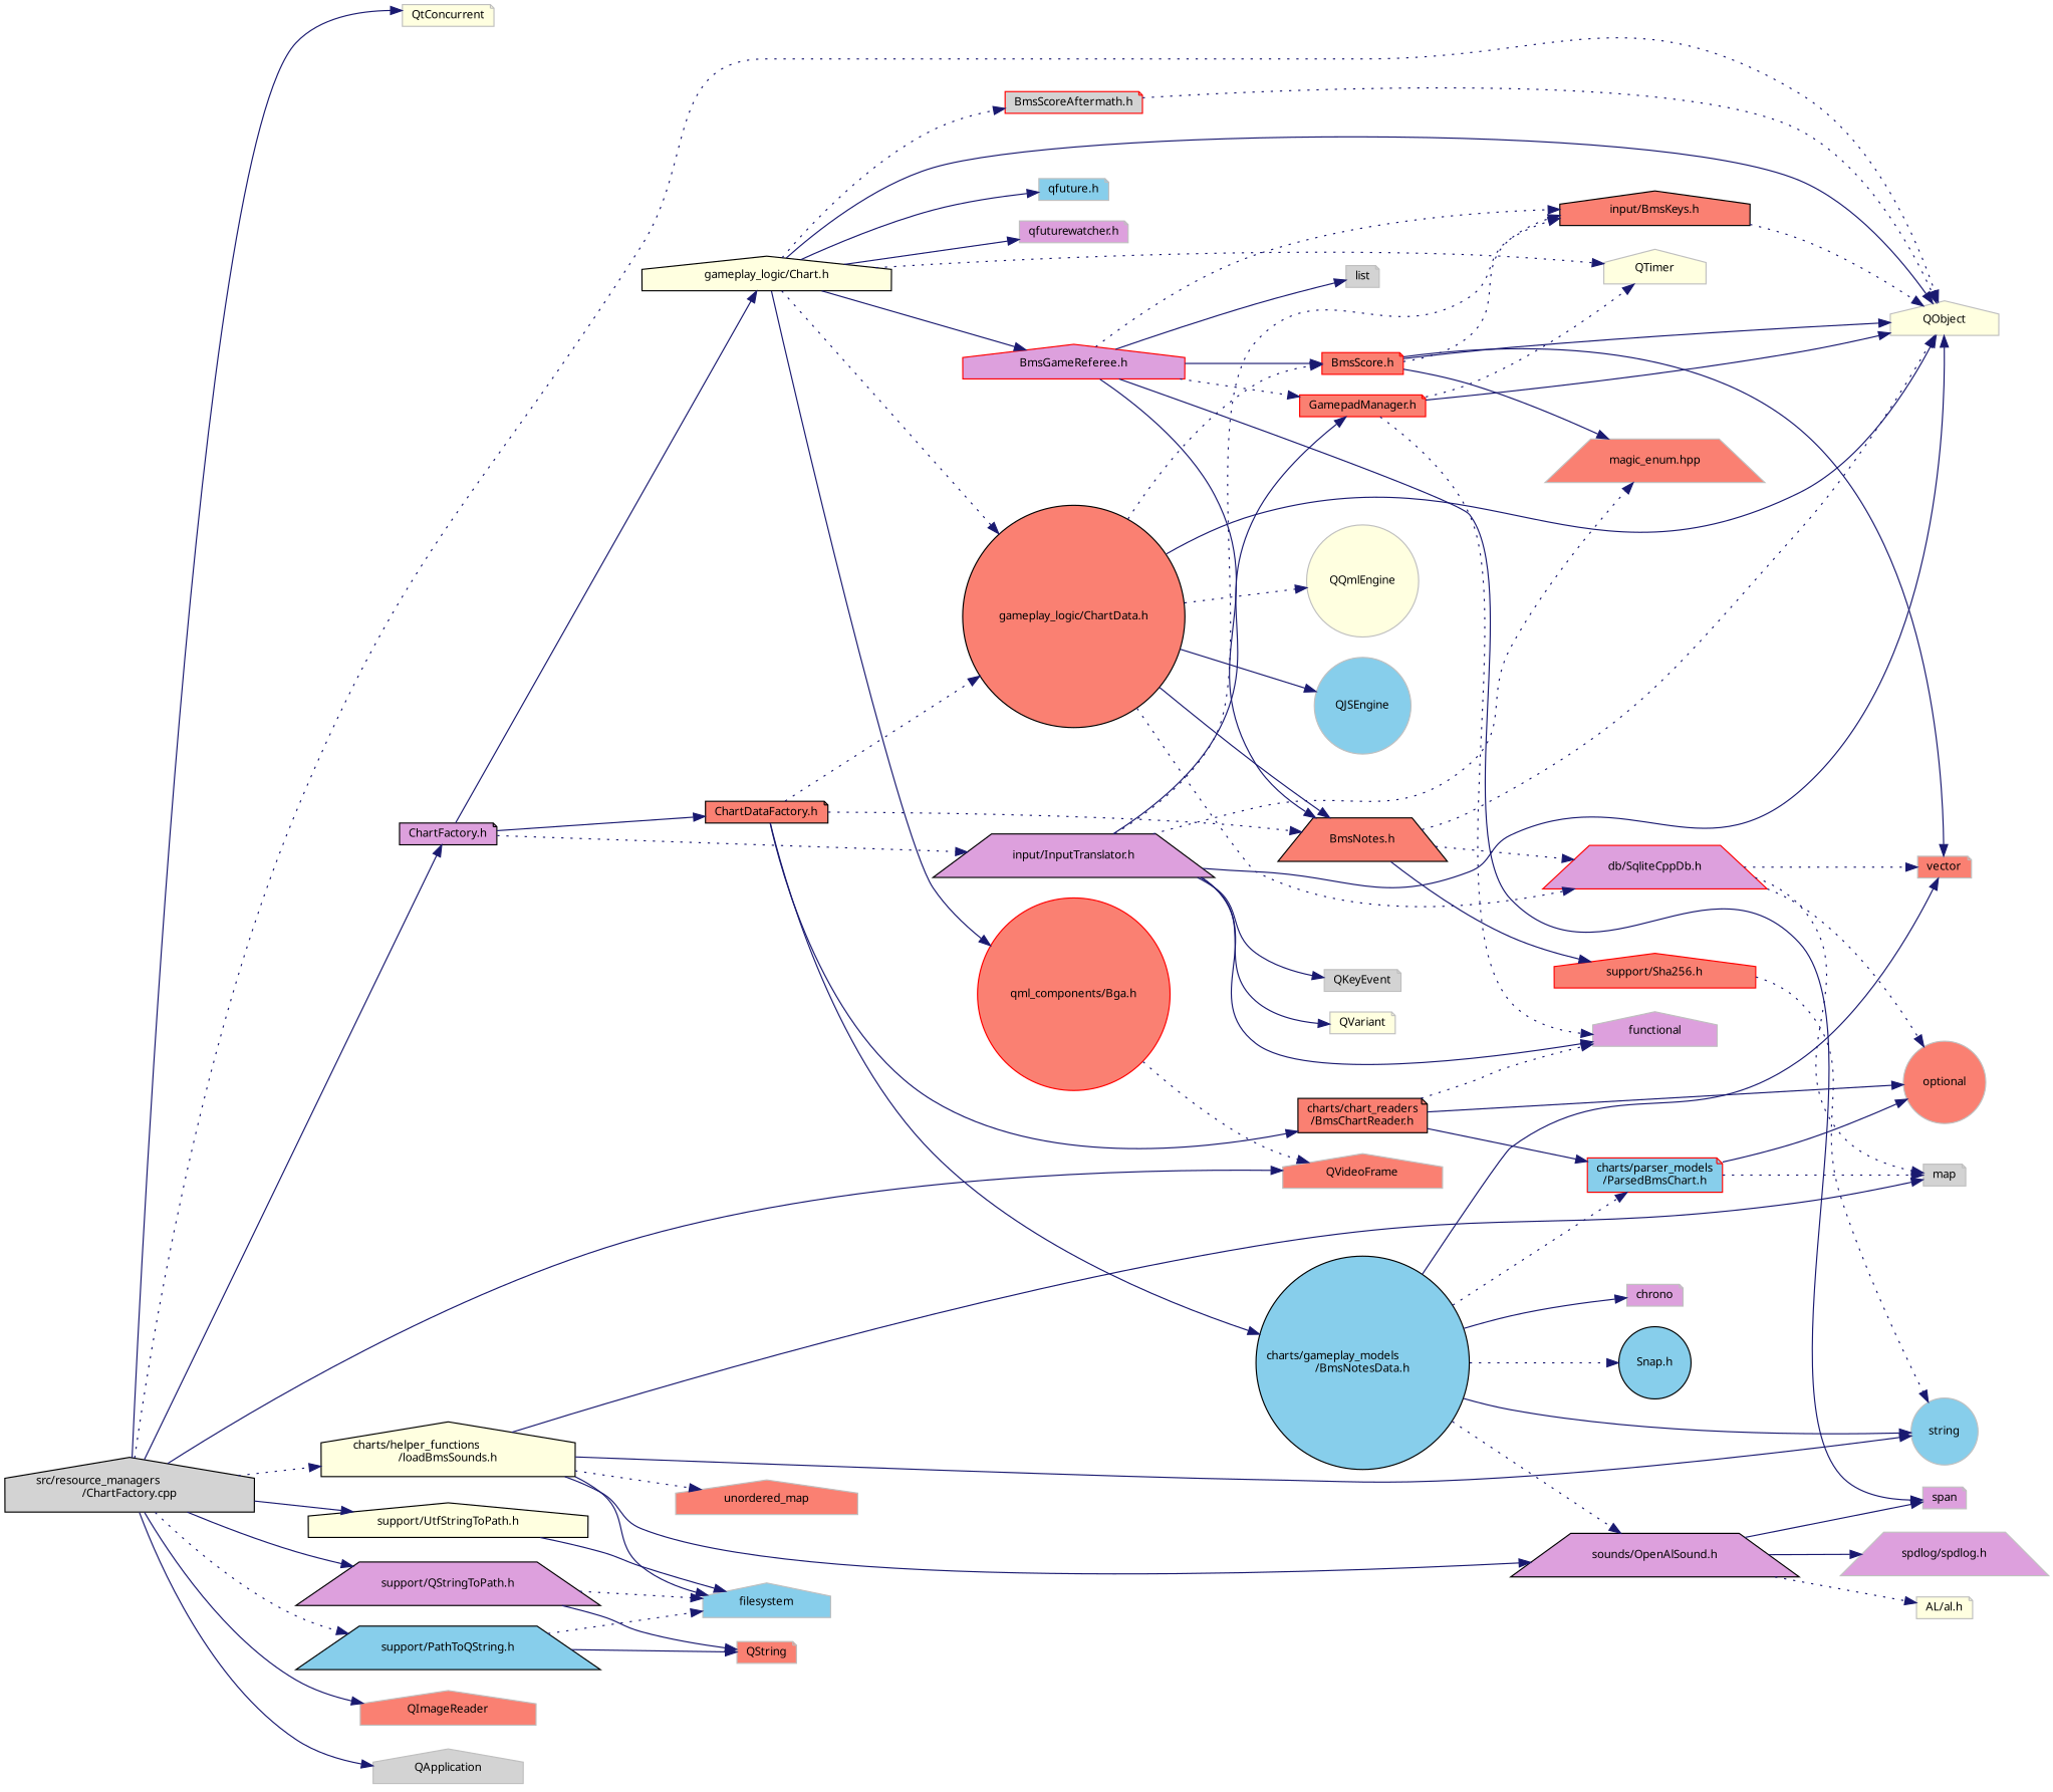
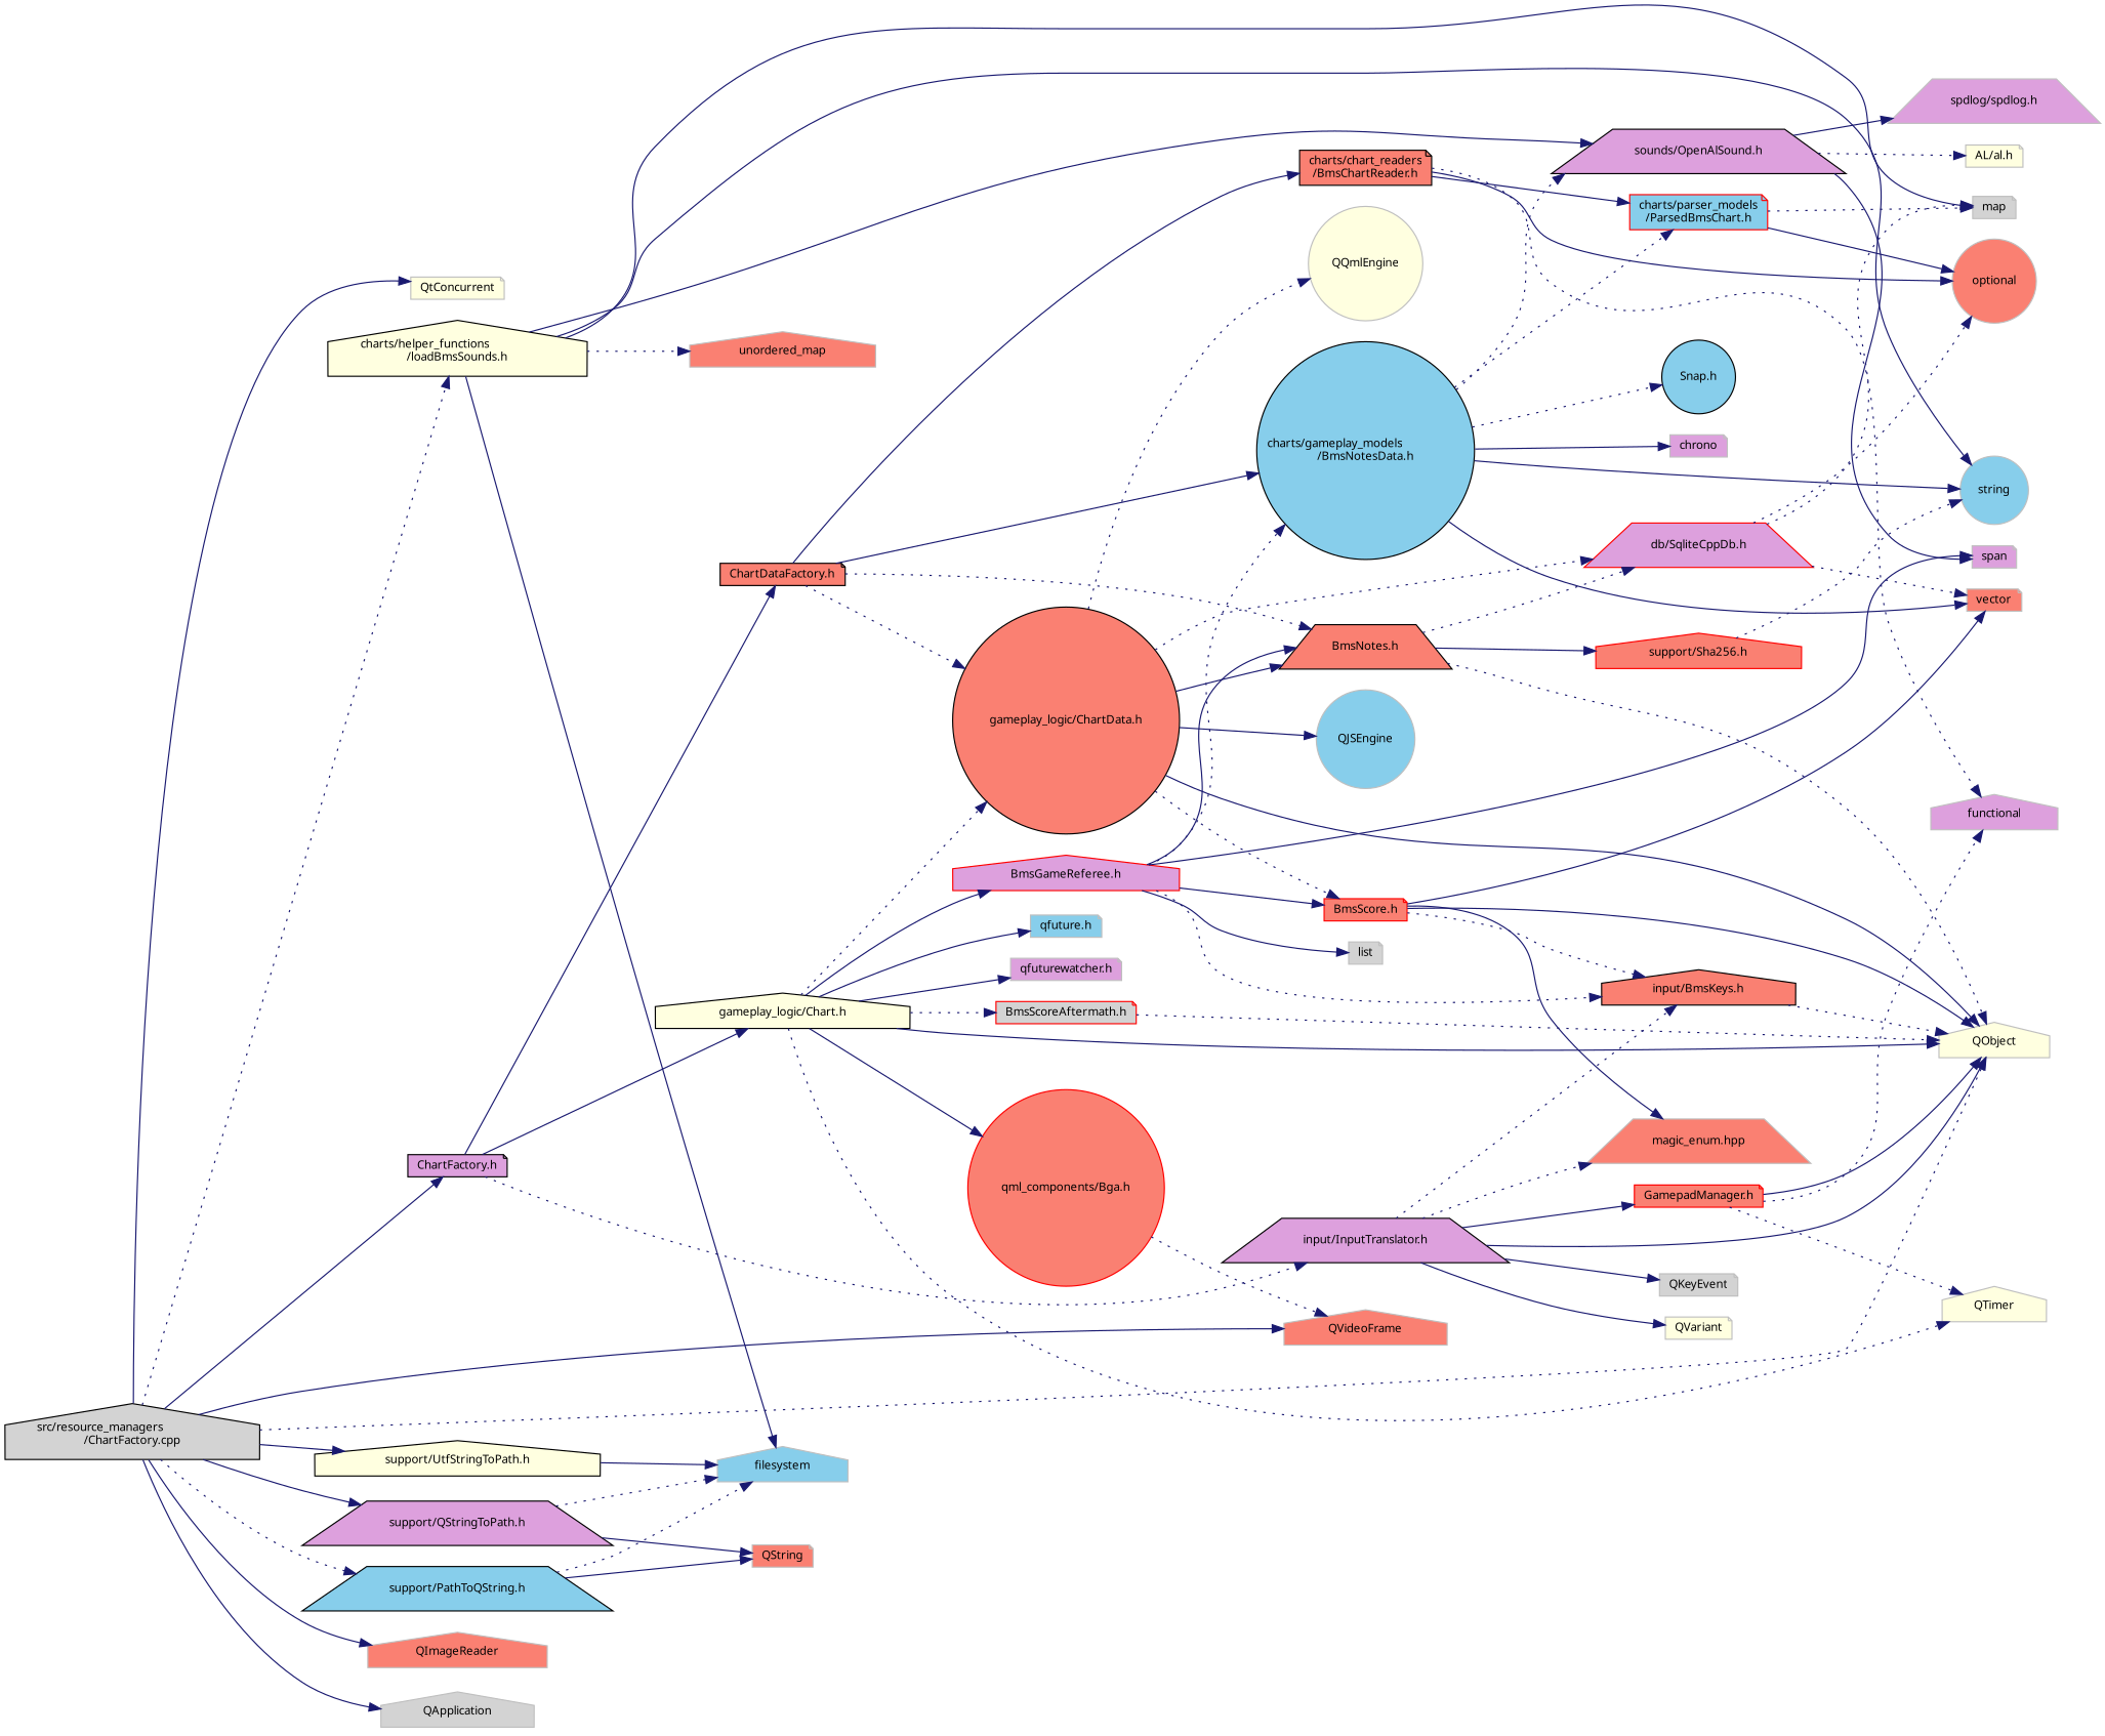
  digraph {
    fontname="Noto Sans"
    rankdir=LR
    node [color=grey75 fillcolor=salmon fontname="Noto Sans" fontsize=10 shape=note style=filled]
    edge [color=midnightblue fontname="Noto Sans" fontsize=10 labelfontname=Helvetica labelfontsize=10 style=solid]
    n1 [color=black fillcolor=lightgrey fontcolor=black height=0.2 label="src/resource_managers\l/ChartFactory.cpp" shape=house width=0.4]
    n2 [fillcolor=lightyellow height=0.2 label=QtConcurrent width=0.4]
    n3 [fillcolor=lightyellow height=0.2 label=QObject shape=house width=0.4]
    n4 [color=black fillcolor=plum height=0.2 label="ChartFactory.h" width=0.4]
    n5 [height=0.2 label=QVideoFrame shape=house width=0.4]
    n6 [color=black fillcolor=lightyellow height=0.2 label="charts/helper_functions\l/loadBmsSounds.h" shape=house width=0.4]
    n7 [color=black fillcolor=plum height=0.2 label="support/QStringToPath.h" shape=trapezium width=0.4]
    n8 [color=black fillcolor=skyblue height=0.2 label="support/PathToQString.h" shape=trapezium width=0.4]
    n9 [color=black fillcolor=lightyellow height=0.2 label="support/UtfStringToPath.h" shape=house width=0.4]
    n10 [height=0.2 label=QImageReader shape=house width=0.4]
    n11 [fillcolor=lightgrey height=0.2 label=QApplication shape=house width=0.4]
    n12 [color=black height=0.2 label="ChartDataFactory.h" width=0.4]
    n13 [color=black fillcolor=lightyellow height=0.2 label="gameplay_logic/Chart.h" shape=house width=0.4]
    n14 [color=black fillcolor=plum height=0.2 label="input/InputTranslator.h" shape=trapezium width=0.4]
    n15 [fillcolor=skyblue height=0.2 label=string shape=circle width=0.4]
    n16 [fillcolor=lightgrey height=0.2 label=map width=0.4]
    n17 [color=black fillcolor=plum height=0.2 label="sounds/OpenAlSound.h" shape=trapezium width=0.4]
    n18 [height=0.2 label=unordered_map shape=house width=0.4]
    n19 [fillcolor=skyblue height=0.2 label=filesystem shape=house width=0.4]
    n20 [height=0.2 label=QString width=0.4]
    n21 [color=black height=0.2 label="gameplay_logic/ChartData.h" shape=circle width=0.4]
    n22 [color=black height=0.2 label="BmsNotes.h" shape=trapezium width=0.4]
    n23 [color=black height=0.2 label="charts/chart_readers\l/BmsChartReader.h" width=0.4]
    n24 [color=black fillcolor=skyblue height=0.2 label="charts/gameplay_models\l/BmsNotesData.h" shape=circle width=0.4]
    n25 [color=red fillcolor=plum height=0.2 label="BmsGameReferee.h" shape=house width=0.4]
    n26 [color=red fillcolor=lightgrey height=0.2 label="BmsScoreAftermath.h" width=0.4]
    n27 [color=red height=0.2 label="qml_components/Bga.h" shape=circle width=0.4]
    n28 [fillcolor=lightyellow height=0.2 label=QTimer shape=house width=0.4]
    n29 [fillcolor=skyblue height=0.2 label="qfuture.h" width=0.4]
    n30 [fillcolor=plum height=0.2 label="qfuturewatcher.h" width=0.4]
    n31 [height=0.2 label="magic_enum.hpp" shape=trapezium width=0.4]
    n32 [color=black height=0.2 label="input/BmsKeys.h" shape=house width=0.4]
    n33 [fillcolor=plum height=0.2 label=functional shape=house width=0.4]
    n34 [color=red height=0.2 label="GamepadManager.h" width=0.4]
    n35 [fillcolor=lightgrey height=0.2 label=QKeyEvent width=0.4]
    n36 [fillcolor=lightyellow height=0.2 label=QVariant width=0.4]
    n37 [fillcolor=lightyellow height=0.2 label=QQmlEngine shape=circle width=0.4]
    n38 [fillcolor=skyblue height=0.2 label=QJSEngine shape=circle width=0.4]
    n39 [color=red height=0.2 label="BmsScore.h" width=0.4]
    n40 [color=red fillcolor=plum height=0.2 label="db/SqliteCppDb.h" shape=trapezium width=0.4]
    n41 [color=red height=0.2 label="support/Sha256.h" shape=house width=0.4]
    n42 [height=0.2 label=optional shape=circle width=0.4]
    n43 [color=red fillcolor=skyblue height=0.2 label="charts/parser_models\l/ParsedBmsChart.h" width=0.4]
    n44 [height=0.2 label=vector width=0.4]
    n45 [fillcolor=plum height=0.2 label=chrono width=0.4]
    n46 [color=black fillcolor=skyblue height=0.2 label="Snap.h" shape=circle width=0.4]
    n47 [fillcolor=lightyellow height=0.2 label="AL/al.h" width=0.4]
    n48 [fillcolor=plum height=0.2 label="spdlog/spdlog.h" shape=trapezium width=0.4]
    n49 [fillcolor=plum height=0.2 label=span width=0.4]
    n50 [fillcolor=lightgrey height=0.2 label=list width=0.4]
    n1 -> n2
    n1 -> n3 [style=dotted]
    n1 -> n4
    n1 -> n5
    n1 -> n6 [style=dotted]
    n1 -> n7
    n1 -> n8 [style=dotted]
    n1 -> n9
    n1 -> n10
    n1 -> n11
    n4 -> n12
    n4 -> n13
    n4 -> n14 [style=dotted]
    n6 -> n15
    n6 -> n16
    n6 -> n17
    n6 -> n18 [style=dotted]
    n6 -> n19
    n7 -> n19 [style=dotted]
    n7 -> n20
    n8 -> n19 [style=dotted]
    n8 -> n20
    n9 -> n19
    n12 -> n21 [style=dotted]
    n12 -> n22 [style=dotted]
    n12 -> n23
    n12 -> n24
    n13 -> n3
    n13 -> n21 [style=dotted]
    n13 -> n25
    n13 -> n26 [style=dotted]
    n13 -> n27
    n13 -> n28 [style=dotted]
    n13 -> n29
    n13 -> n30
    n14 -> n3
    n14 -> n31 [style=dotted]
    n14 -> n32 [style=dotted]
-   n14 -> n33
    n14 -> n34
    n14 -> n35
    n14 -> n36
    n17 -> n47 [style=dotted]
    n17 -> n48
    n17 -> n49
    n21 -> n3
    n21 -> n22
    n21 -> n37 [style=dotted]
    n21 -> n38
    n21 -> n39 [style=dotted]
    n21 -> n40 [style=dotted]
    n22 -> n3 [style=dotted]
    n22 -> n40 [style=dotted]
    n22 -> n41
    n23 -> n33 [style=dotted]
    n23 -> n42
    n23 -> n43
    n24 -> n15
    n24 -> n17 [style=dotted]
    n24 -> n43 [style=dotted]
    n24 -> n44
    n24 -> n45
    n24 -> n46 [style=dotted]
    n25 -> n22
-   n25 -> n34 [style=dotted]
+   n25 -> n24 [style=dotted]
    n25 -> n32 [style=dotted]
    n25 -> n39
    n25 -> n49
    n25 -> n50
    n26 -> n3 [style=dotted]
    n27 -> n5 [style=dotted]
    n32 -> n3 [style=dotted]
    n34 -> n3
    n34 -> n28 [style=dotted]
    n34 -> n33 [style=dotted]
    n39 -> n3
    n39 -> n31
    n39 -> n32 [style=dotted]
    n39 -> n44
    n40 -> n16 [style=dotted]
    n40 -> n42 [style=dotted]
    n40 -> n44 [style=dotted]
    n41 -> n15 [style=dotted]
    n43 -> n16 [style=dotted]
    n43 -> n42
  }
